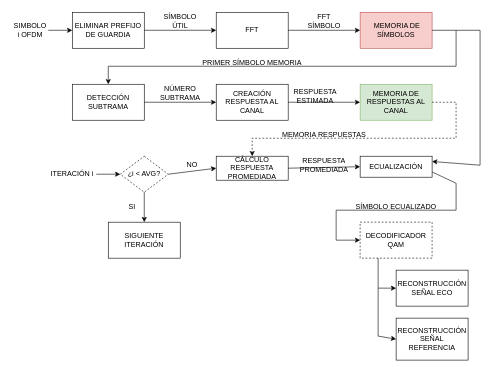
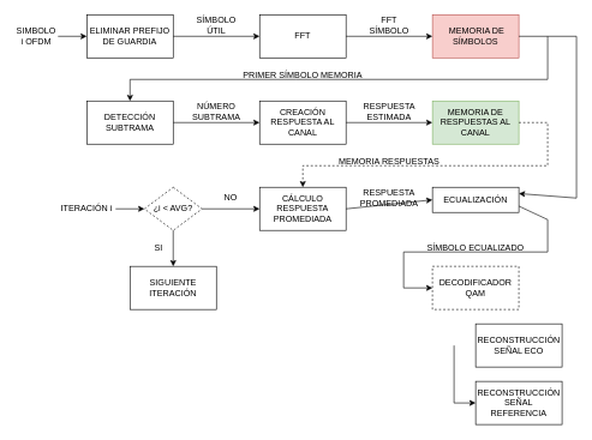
  <mxCell id="0" />
  <mxCell id="1" parent="0" />
  <mxCell id="2" value="ELIMINAR PREFIJO DE GUARDIA" style="rounded=0;whiteSpace=wrap;html=1;" parent="1" vertex="1"><mxGeometry x="120" y="20" width="120" height="60" as="geometry" /></mxCell>
  <mxCell id="3" value="FFT" style="rounded=0;whiteSpace=wrap;html=1;" parent="1" vertex="1"><mxGeometry x="360" y="20" width="120" height="60" as="geometry" /></mxCell>
  <mxCell id="4" value="DETECCIÓN SUBTRAMA" style="rounded=0;whiteSpace=wrap;html=1;" parent="1" vertex="1"><mxGeometry x="120" y="140" width="120" height="60" as="geometry" /></mxCell>
  <mxCell id="5" value="CREACIÓN RESPUESTA AL CANAL" style="rounded=0;whiteSpace=wrap;html=1;" parent="1" vertex="1"><mxGeometry x="360" y="140" width="120" height="60" as="geometry" /></mxCell>
  <mxCell id="6" value="&amp;nbsp;MEMORIA DE SÍMBOLOS" style="rounded=0;whiteSpace=wrap;html=1;fillColor=#f8cecc;strokeColor=#b85450;" parent="1" vertex="1"><mxGeometry x="600" y="20" width="120" height="60" as="geometry" /></mxCell>
  <mxCell id="7" value="DECODIFICADOR QAM" style="rounded=0;whiteSpace=wrap;html=1;dashed=1;" parent="1" vertex="1"><mxGeometry x="600" y="370" width="120" height="60" as="geometry" /></mxCell>
  <mxCell id="8" value="RECONSTRUCCIÓN SEÑAL ECO" style="rounded=0;whiteSpace=wrap;html=1;" parent="1" vertex="1"><mxGeometry x="660" y="450" width="120" height="60" as="geometry" /></mxCell>
- <mxCell id="9" value="RECONSTRUCCIÓN SEÑAL REFERENCIA" style="rounded=0;whiteSpace=wrap;html=1;" parent="1" vertex="1"><mxGeometry x="660" y="530" width="120" height="70" as="geometry" /></mxCell>
+ <mxCell id="9" value="RECONSTRUCCIÓN SEÑAL REFERENCIA" style="rounded=0;whiteSpace=wrap;html=1;" parent="1" vertex="1"><mxGeometry x="660" y="530" width="120" height="60" as="geometry" /></mxCell>
  <mxCell id="10" value="" style="endArrow=classic;html=1;rounded=0;exitX=1;exitY=0.5;exitDx=0;exitDy=0;entryX=0;entryY=0.5;entryDx=0;entryDy=0;" parent="1" source="2" target="3" edge="1"><mxGeometry width="50" height="50" relative="1" as="geometry"><mxPoint x="370" y="230" as="sourcePoint" /><mxPoint x="420" y="180" as="targetPoint" /></mxGeometry></mxCell>
  <mxCell id="11" value="" style="endArrow=classic;html=1;rounded=0;entryX=0;entryY=0.5;entryDx=0;entryDy=0;" parent="1" target="6" edge="1"><mxGeometry width="50" height="50" relative="1" as="geometry"><mxPoint x="480" y="50" as="sourcePoint" /><mxPoint x="560" y="49.5" as="targetPoint" /></mxGeometry></mxCell>
  <mxCell id="12" value="" style="endArrow=classic;html=1;rounded=0;entryX=0;entryY=0.5;entryDx=0;entryDy=0;" parent="1" target="2" edge="1"><mxGeometry width="50" height="50" relative="1" as="geometry"><mxPoint x="80" y="50" as="sourcePoint" /><mxPoint x="420" y="170" as="targetPoint" /></mxGeometry></mxCell>
  <mxCell id="13" value="" style="endArrow=classic;html=1;rounded=0;entryX=0;entryY=0.5;entryDx=0;entryDy=0;exitX=1;exitY=0.5;exitDx=0;exitDy=0;" parent="1" source="4" target="5" edge="1"><mxGeometry width="50" height="50" relative="1" as="geometry"><mxPoint x="280" y="170" as="sourcePoint" /><mxPoint x="320" y="169.5" as="targetPoint" /></mxGeometry></mxCell>
  <mxCell id="14" value="" style="endArrow=classic;html=1;rounded=0;entryX=0;entryY=0.5;entryDx=0;entryDy=0;" parent="1" target="15" edge="1"><mxGeometry width="50" height="50" relative="1" as="geometry"><mxPoint x="480" y="170" as="sourcePoint" /><mxPoint x="560" y="169.5" as="targetPoint" /></mxGeometry></mxCell>
  <mxCell id="15" value="MEMORIA DE RESPUESTAS AL CANAL" style="rounded=0;whiteSpace=wrap;html=1;fillColor=#d5e8d4;strokeColor=#82b366;align=center;verticalAlign=middle;" parent="1" vertex="1"><mxGeometry x="600" y="140" width="120" height="60" as="geometry" /></mxCell>
- <mxCell id="16" value="CÁLCULO RESPUESTA PROMEDIADA" style="rounded=0;whiteSpace=wrap;html=1;" parent="1" vertex="1"><mxGeometry x="360" y="260" width="120" height="40" as="geometry" /></mxCell>
+ <mxCell id="16" value="CÁLCULO RESPUESTA PROMEDIADA" style="rounded=0;whiteSpace=wrap;html=1;" parent="1" vertex="1"><mxGeometry x="360" y="260" width="120" height="60" as="geometry" /></mxCell>
  <mxCell id="17" value="" style="endArrow=classic;html=1;rounded=0;exitX=1;exitY=0.5;exitDx=0;exitDy=0;entryX=0.5;entryY=0;entryDx=0;entryDy=0;" parent="1" source="6" target="4" edge="1"><mxGeometry width="50" height="50" relative="1" as="geometry"><mxPoint x="790" y="50" as="sourcePoint" /><mxPoint x="90" y="150" as="targetPoint" /><Array as="points"><mxPoint x="760" y="50" /><mxPoint x="760" y="110" /><mxPoint x="410" y="110" /><mxPoint x="180" y="110" /></Array></mxGeometry></mxCell>
  <mxCell id="18" value="SIGUIENTE ITERACIÓN" style="rounded=0;whiteSpace=wrap;html=1;" parent="1" vertex="1"><mxGeometry x="180" y="370" width="120" height="60" as="geometry" /></mxCell>
  <mxCell id="19" value="SIMBOLO i OFDM" style="text;html=1;strokeColor=none;fillColor=none;align=center;verticalAlign=middle;whiteSpace=wrap;rounded=0;" parent="1" vertex="1"><mxGeometry x="20" y="35" width="60" height="30" as="geometry" /></mxCell>
  <mxCell id="20" value="SÍMBOLO ÚTIL" style="text;html=1;strokeColor=none;fillColor=none;align=center;verticalAlign=middle;whiteSpace=wrap;rounded=0;" parent="1" vertex="1"><mxGeometry x="270" y="20" width="60" height="30" as="geometry" /></mxCell>
  <mxCell id="21" value="FFT SÍMBOLO" style="text;html=1;strokeColor=none;fillColor=none;align=center;verticalAlign=middle;whiteSpace=wrap;rounded=0;" parent="1" vertex="1"><mxGeometry x="510" y="20" width="60" height="30" as="geometry" /></mxCell>
  <mxCell id="22" value="PRIMER SÍMBOLO MEMORIA" style="text;html=1;strokeColor=none;fillColor=none;align=center;verticalAlign=middle;whiteSpace=wrap;rounded=0;" parent="1" vertex="1"><mxGeometry x="330" y="90" width="180" height="30" as="geometry" /></mxCell>
  <mxCell id="23" value="NÚMERO SUBTRAMA" style="text;html=1;strokeColor=none;fillColor=none;align=center;verticalAlign=middle;whiteSpace=wrap;rounded=0;" parent="1" vertex="1"><mxGeometry x="270" y="140" width="60" height="30" as="geometry" /></mxCell>
- <mxCell id="24" value="RESPUESTA ESTIMADA" style="text;html=1;strokeColor=none;fillColor=none;align=center;verticalAlign=middle;whiteSpace=wrap;rounded=0;" parent="1" vertex="1"><mxGeometry x="495" y="145" width="60" height="30" as="geometry" /></mxCell>
+ <mxCell id="24" value="RESPUESTA ESTIMADA" style="text;html=1;strokeColor=none;fillColor=none;align=center;verticalAlign=middle;whiteSpace=wrap;rounded=0;" parent="1" vertex="1"><mxGeometry x="510" y="140" width="60" height="30" as="geometry" /></mxCell>
  <mxCell id="25" value="¿i &amp;lt; AVG?" style="rhombus;whiteSpace=wrap;html=1;dashed=1;" parent="1" vertex="1"><mxGeometry x="200" y="260" width="80" height="60" as="geometry" /></mxCell>
  <mxCell id="26" value="" style="endArrow=classic;html=1;rounded=0;exitX=1;exitY=0.5;exitDx=0;exitDy=0;entryX=0.5;entryY=0;entryDx=0;entryDy=0;dashed=1;" parent="1" source="15" target="16" edge="1"><mxGeometry width="50" height="50" relative="1" as="geometry"><mxPoint x="930" y="170" as="sourcePoint" /><mxPoint x="980" y="120" as="targetPoint" /><Array as="points"><mxPoint x="760" y="170" /><mxPoint x="760" y="230" /><mxPoint x="420" y="230" /></Array></mxGeometry></mxCell>
  <mxCell id="27" value="" style="endArrow=classic;html=1;rounded=0;exitX=1;exitY=0.5;exitDx=0;exitDy=0;entryX=0;entryY=0.5;entryDx=0;entryDy=0;" parent="1" source="25" target="16" edge="1"><mxGeometry width="50" height="50" relative="1" as="geometry"><mxPoint x="460" y="420" as="sourcePoint" /><mxPoint x="510" y="370" as="targetPoint" /></mxGeometry></mxCell>
  <mxCell id="28" value="" style="endArrow=classic;html=1;rounded=0;exitX=1;exitY=0.5;exitDx=0;exitDy=0;entryX=0;entryY=0.5;entryDx=0;entryDy=0;" parent="1" source="16" target="38" edge="1"><mxGeometry width="50" height="50" relative="1" as="geometry"><mxPoint x="490" y="400" as="sourcePoint" /><mxPoint x="560" y="330" as="targetPoint" /><Array as="points" /></mxGeometry></mxCell>
  <mxCell id="29" value="" style="endArrow=classic;html=1;rounded=0;exitX=0.5;exitY=1;exitDx=0;exitDy=0;entryX=0.5;entryY=0;entryDx=0;entryDy=0;" parent="1" source="25" target="18" edge="1"><mxGeometry width="50" height="50" relative="1" as="geometry"><mxPoint x="440" y="450" as="sourcePoint" /><mxPoint x="490" y="400" as="targetPoint" /></mxGeometry></mxCell>
  <mxCell id="30" value="MEMORIA RESPUESTAS" style="text;html=1;strokeColor=none;fillColor=none;align=center;verticalAlign=middle;whiteSpace=wrap;rounded=0;" parent="1" vertex="1"><mxGeometry x="450" y="210" width="180" height="30" as="geometry" /></mxCell>
  <mxCell id="31" value="SI" style="text;html=1;strokeColor=none;fillColor=none;align=center;verticalAlign=middle;whiteSpace=wrap;rounded=0;" parent="1" vertex="1"><mxGeometry x="190" y="330" width="60" height="30" as="geometry" /></mxCell>
  <mxCell id="32" value="NO" style="text;html=1;strokeColor=none;fillColor=none;align=center;verticalAlign=middle;whiteSpace=wrap;rounded=0;" parent="1" vertex="1"><mxGeometry x="290" y="260" width="60" height="30" as="geometry" /></mxCell>
  <mxCell id="33" value="" style="endArrow=classic;html=1;rounded=0;entryX=0;entryY=0.5;entryDx=0;entryDy=0;" parent="1" target="25" edge="1"><mxGeometry width="50" height="50" relative="1" as="geometry"><mxPoint x="160" y="290" as="sourcePoint" /><mxPoint x="50" y="280" as="targetPoint" /></mxGeometry></mxCell>
  <mxCell id="34" value="ITERACIÓN i" style="text;html=1;strokeColor=none;fillColor=none;align=center;verticalAlign=middle;whiteSpace=wrap;rounded=0;" parent="1" vertex="1"><mxGeometry x="80" y="275" width="80" height="30" as="geometry" /></mxCell>
  <mxCell id="35" value="RESPUESTA PROMEDIADA" style="text;html=1;strokeColor=none;fillColor=none;align=center;verticalAlign=middle;whiteSpace=wrap;rounded=0;" parent="1" vertex="1"><mxGeometry x="510" y="260" width="60" height="30" as="geometry" /></mxCell>
- <mxCell id="36" value="" style="endArrow=classic;html=1;rounded=0;exitX=0.25;exitY=1;exitDx=0;exitDy=0;entryX=0;entryY=0.5;entryDx=0;entryDy=0;" parent="1" source="7" target="8" edge="1"><mxGeometry width="50" height="50" relative="1" as="geometry"><mxPoint x="580" y="660" as="sourcePoint" /><mxPoint x="630" y="610" as="targetPoint" /><Array as="points"><mxPoint x="630" y="480" /></Array></mxGeometry></mxCell>
  <mxCell id="37" value="" style="endArrow=classic;html=1;rounded=0;entryX=0;entryY=0.5;entryDx=0;entryDy=0;" parent="1" target="9" edge="1"><mxGeometry width="50" height="50" relative="1" as="geometry"><mxPoint x="630" y="480" as="sourcePoint" /><mxPoint x="640" y="580" as="targetPoint" /><Array as="points"><mxPoint x="630" y="560" /></Array></mxGeometry></mxCell>
  <mxCell id="38" value="ECUALIZACIÓN" style="rounded=0;whiteSpace=wrap;html=1;" vertex="1" parent="1"><mxGeometry x="600" y="260" width="120" height="35" as="geometry" /></mxCell>
  <mxCell id="39" value="" style="endArrow=classic;html=1;rounded=0;exitX=1;exitY=0.75;exitDx=0;exitDy=0;entryX=0;entryY=0.5;entryDx=0;entryDy=0;" edge="1" parent="1" source="38" target="7"><mxGeometry width="50" height="50" relative="1" as="geometry"><mxPoint x="1000" y="350" as="sourcePoint" /><mxPoint x="1050" y="300" as="targetPoint" /><Array as="points"><mxPoint x="760" y="305" /><mxPoint x="760" y="350" /><mxPoint x="560" y="350" /><mxPoint x="560" y="400" /></Array></mxGeometry></mxCell>
  <mxCell id="40" value="SÍMBOLO ECUALIZADO" style="text;html=1;strokeColor=none;fillColor=none;align=center;verticalAlign=middle;whiteSpace=wrap;rounded=0;" vertex="1" parent="1"><mxGeometry x="590" y="330" width="140" height="30" as="geometry" /></mxCell>
  <mxCell id="41" value="" style="endArrow=classic;html=1;rounded=0;entryX=1;entryY=0.25;entryDx=0;entryDy=0;" edge="1" parent="1" target="38"><mxGeometry width="50" height="50" relative="1" as="geometry"><mxPoint x="760" y="50" as="sourcePoint" /><mxPoint x="940" y="65" as="targetPoint" /><Array as="points"><mxPoint x="800" y="50" /><mxPoint x="800" y="275" /></Array></mxGeometry></mxCell>
